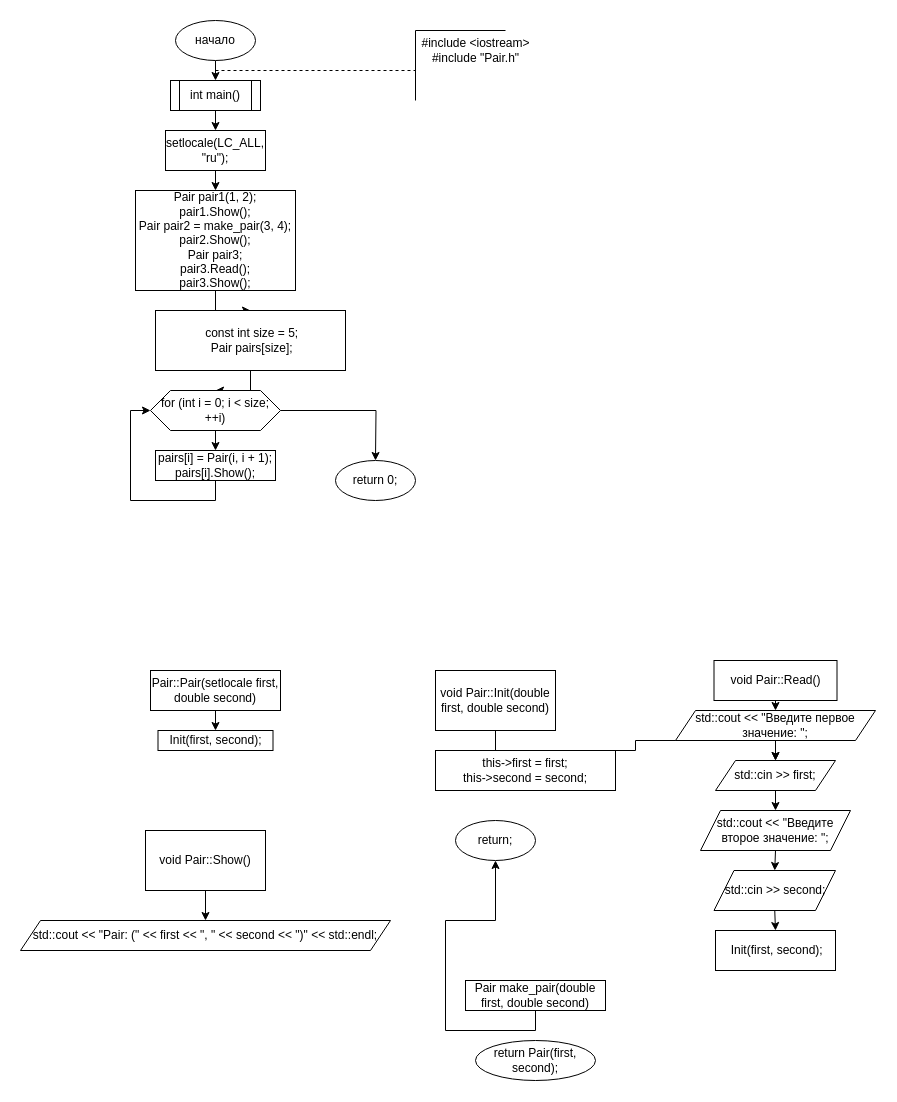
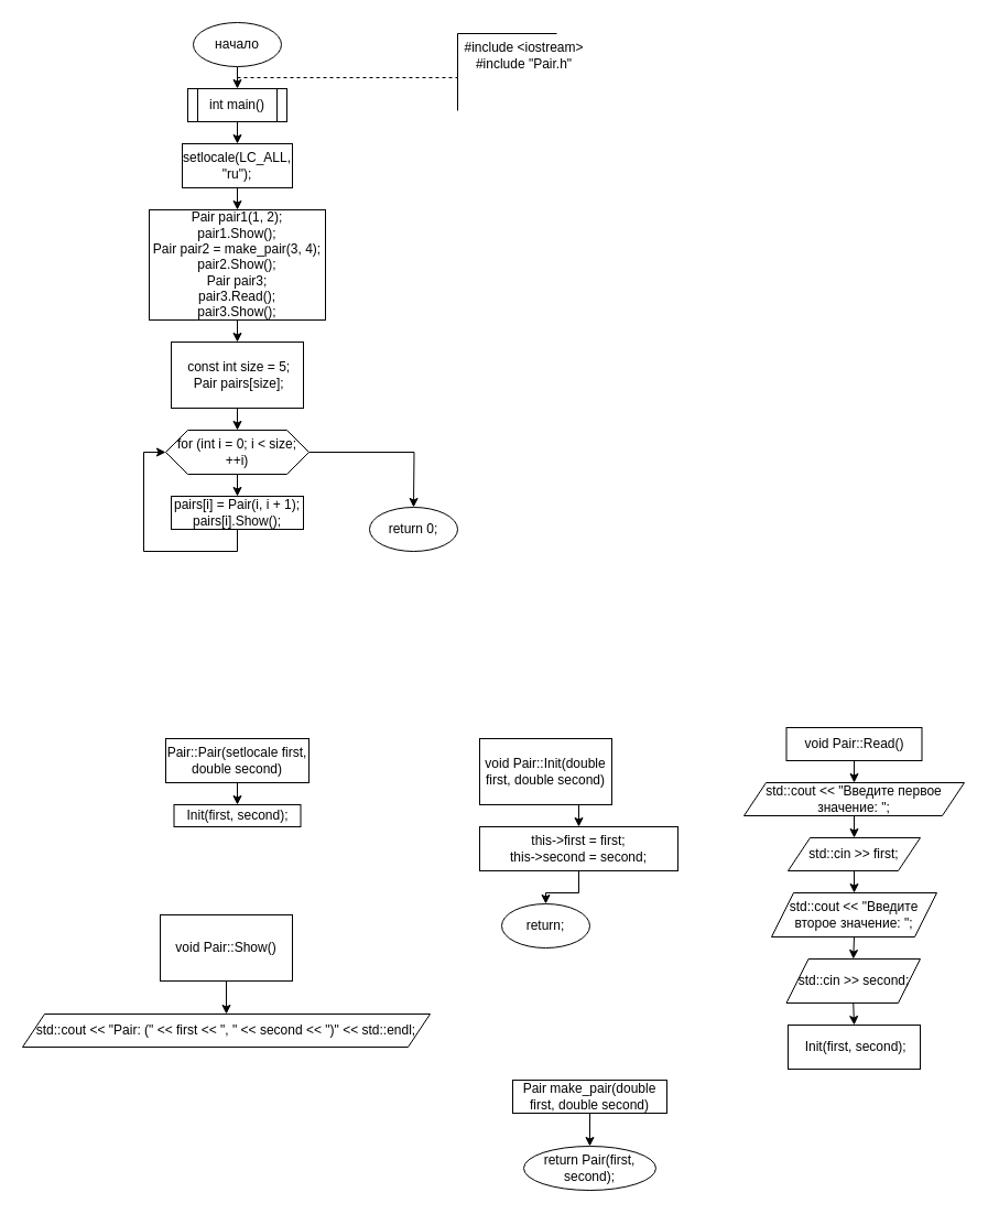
  <mxCell id="0" />
  <mxCell id="1" parent="0" />
  <mxCell id="2" style="edgeStyle=orthogonalEdgeStyle;rounded=0;orthogonalLoop=1;jettySize=auto;html=1;exitX=0.5;exitY=1;exitDx=0;exitDy=0;entryX=0.5;entryY=0;entryDx=0;entryDy=0;" edge="1" parent="1" source="3" target="5"><mxGeometry relative="1" as="geometry" /></mxCell>
  <mxCell id="3" value="начало" style="ellipse;whiteSpace=wrap;html=1;" vertex="1" parent="1"><mxGeometry x="175" width="80" height="40" as="geometry" y="20" /></mxCell>
  <mxCell id="4" style="edgeStyle=orthogonalEdgeStyle;rounded=0;orthogonalLoop=1;jettySize=auto;html=1;exitX=0.5;exitY=1;exitDx=0;exitDy=0;entryX=0.5;entryY=0;entryDx=0;entryDy=0;" edge="1" parent="1" source="5" target="7"><mxGeometry relative="1" as="geometry" /></mxCell>
  <mxCell id="5" value="int main()" style="shape=process;whiteSpace=wrap;html=1;backgroundOutline=1;" vertex="1" parent="1"><mxGeometry x="170" y="80" width="90" height="30" as="geometry" /></mxCell>
  <mxCell id="6" style="edgeStyle=orthogonalEdgeStyle;rounded=0;orthogonalLoop=1;jettySize=auto;html=1;exitX=0.5;exitY=1;exitDx=0;exitDy=0;entryX=0.5;entryY=0;entryDx=0;entryDy=0;" edge="1" parent="1" source="7" target="9"><mxGeometry relative="1" as="geometry" /></mxCell>
  <mxCell id="7" value="setlocale(LC_ALL, &quot;ru&quot;);" style="whiteSpace=wrap;html=1;" vertex="1" parent="1"><mxGeometry x="165" y="130" width="100" height="40" as="geometry" /></mxCell>
  <mxCell id="8" style="edgeStyle=orthogonalEdgeStyle;rounded=0;orthogonalLoop=1;jettySize=auto;html=1;exitX=0.5;exitY=1;exitDx=0;exitDy=0;entryX=0.5;entryY=0;entryDx=0;entryDy=0;" edge="1" parent="1" source="9" target="11"><mxGeometry relative="1" as="geometry" /></mxCell>
  <mxCell id="9" value="&lt;div&gt;Pair pair1(1, 2);&lt;/div&gt;&lt;div&gt;pair1.Show();&lt;/div&gt;&lt;div&gt;Pair pair2 = make_pair(3, 4);&lt;/div&gt;&lt;div&gt;pair2.Show();&lt;/div&gt;&lt;div&gt;&lt;span style=&quot;background-color: initial;&quot;&gt;Pair pair3;&lt;/span&gt;&lt;br&gt;&lt;/div&gt;&lt;div&gt;pair3.Read();&lt;/div&gt;&lt;div&gt;pair3.Show();&lt;/div&gt;" style="whiteSpace=wrap;html=1;" vertex="1" parent="1"><mxGeometry x="135" y="190" width="160" height="100" as="geometry" /></mxCell>
  <mxCell id="10" style="edgeStyle=orthogonalEdgeStyle;rounded=0;orthogonalLoop=1;jettySize=auto;html=1;exitX=0.5;exitY=1;exitDx=0;exitDy=0;entryX=0.5;entryY=0;entryDx=0;entryDy=0;" edge="1" parent="1" source="11" target="14"><mxGeometry relative="1" as="geometry" /></mxCell>
- <mxCell id="11" value="&lt;div&gt;&amp;nbsp;const int size = 5;&lt;/div&gt;&lt;div&gt;&amp;nbsp;Pair pairs[size];&lt;/div&gt;" style="whiteSpace=wrap;html=1;" vertex="1" parent="1"><mxGeometry x="155" y="310" width="190" height="60" as="geometry" /></mxCell>
+ <mxCell id="11" value="&lt;div&gt;&amp;nbsp;const int size = 5;&lt;/div&gt;&lt;div&gt;&amp;nbsp;Pair pairs[size];&lt;/div&gt;" style="whiteSpace=wrap;html=1;" vertex="1" parent="1"><mxGeometry x="155" y="310" width="120" height="60" as="geometry" /></mxCell>
  <mxCell id="12" style="edgeStyle=orthogonalEdgeStyle;rounded=0;orthogonalLoop=1;jettySize=auto;html=1;exitX=0.5;exitY=1;exitDx=0;exitDy=0;entryX=0.5;entryY=0;entryDx=0;entryDy=0;" edge="1" parent="1" source="14" target="16"><mxGeometry relative="1" as="geometry" /></mxCell>
  <mxCell id="13" style="edgeStyle=orthogonalEdgeStyle;rounded=0;orthogonalLoop=1;jettySize=auto;html=1;exitX=1;exitY=0.5;exitDx=0;exitDy=0;" edge="1" parent="1" source="14"><mxGeometry relative="1" as="geometry"><mxPoint x="375" y="460" as="targetPoint" /></mxGeometry></mxCell>
  <mxCell id="14" value="for (int i = 0; i &amp;lt; size; ++i)" style="shape=hexagon;perimeter=hexagonPerimeter2;whiteSpace=wrap;html=1;fixedSize=1;" vertex="1" parent="1"><mxGeometry x="150" y="390" width="130" height="40" as="geometry" /></mxCell>
  <mxCell id="15" style="edgeStyle=orthogonalEdgeStyle;rounded=0;orthogonalLoop=1;jettySize=auto;html=1;exitX=0.5;exitY=1;exitDx=0;exitDy=0;entryX=0;entryY=0.5;entryDx=0;entryDy=0;" edge="1" parent="1" source="16" target="14"><mxGeometry relative="1" as="geometry" /></mxCell>
  <mxCell id="16" value="&lt;div&gt;pairs[i] = Pair(i, i + 1);&lt;/div&gt;&lt;div&gt;pairs[i].Show();&lt;/div&gt;" style="whiteSpace=wrap;html=1;" vertex="1" parent="1"><mxGeometry x="155" y="450" width="120" height="30" as="geometry" /></mxCell>
  <mxCell id="17" value="return 0;" style="ellipse;whiteSpace=wrap;html=1;" vertex="1" parent="1"><mxGeometry x="335" y="460" width="80" height="40" as="geometry" /></mxCell>
  <mxCell id="18" value="" style="endArrow=none;dashed=1;html=1;rounded=0;" edge="1" parent="1"><mxGeometry width="50" height="50" relative="1" as="geometry"><mxPoint x="215" y="70" as="sourcePoint" /><mxPoint x="415" y="70" as="targetPoint" /></mxGeometry></mxCell>
  <mxCell id="19" value="" style="endArrow=none;html=1;rounded=0;" edge="1" parent="1"><mxGeometry width="50" height="50" relative="1" as="geometry"><mxPoint x="415" y="100" as="sourcePoint" /><mxPoint x="415" y="30" as="targetPoint" /></mxGeometry></mxCell>
  <mxCell id="20" value="" style="endArrow=none;html=1;rounded=0;" edge="1" parent="1"><mxGeometry width="50" height="50" relative="1" as="geometry"><mxPoint x="505" y="30" as="sourcePoint" /><mxPoint x="415" y="30" as="targetPoint" /></mxGeometry></mxCell>
  <mxCell id="21" value="&lt;div&gt;#include &amp;lt;iostream&amp;gt;&lt;/div&gt;&lt;div&gt;#include &quot;Pair.h&quot;&lt;/div&gt;" style="text;html=1;align=center;verticalAlign=middle;resizable=0;points=[];autosize=1;strokeColor=none;fillColor=none;" vertex="1" parent="1"><mxGeometry x="410" y="30" width="130" height="40" as="geometry" /></mxCell>
  <mxCell id="22" style="edgeStyle=orthogonalEdgeStyle;rounded=0;orthogonalLoop=1;jettySize=auto;html=1;exitX=0.5;exitY=1;exitDx=0;exitDy=0;entryX=0.5;entryY=0;entryDx=0;entryDy=0;" edge="1" parent="1" source="23" target="24"><mxGeometry relative="1" as="geometry" /></mxCell>
  <mxCell id="23" value="Pair::Pair(setlocale first, double second)" style="whiteSpace=wrap;html=1;" vertex="1" parent="1"><mxGeometry x="150" y="670" width="130" height="40" as="geometry" /></mxCell>
  <mxCell id="24" value="Init(first, second);" style="whiteSpace=wrap;html=1;" vertex="1" parent="1"><mxGeometry x="157.5" y="730" width="115" height="20" as="geometry" /></mxCell>
- <mxCell id="25" style="edgeStyle=orthogonalEdgeStyle;rounded=0;orthogonalLoop=1;jettySize=auto;html=1;exitX=0.5;exitY=1;exitDx=0;exitDy=0;" edge="1" parent="1" source="26" target="35"><mxGeometry relative="1" as="geometry" /></mxCell>
+ <mxCell id="25" style="edgeStyle=orthogonalEdgeStyle;rounded=0;orthogonalLoop=1;jettySize=auto;html=1;exitX=0.5;exitY=1;exitDx=0;exitDy=0;entryX=0.5;entryY=0;entryDx=0;entryDy=0;" edge="1" parent="1" source="26" target="28"><mxGeometry relative="1" as="geometry" /></mxCell>
  <mxCell id="26" value="void Pair::Init(double first, double second)" style="whiteSpace=wrap;html=1;" vertex="1" parent="1"><mxGeometry x="435" y="670" width="120" height="60" as="geometry" /></mxCell>
+ <mxCell id="27" style="edgeStyle=orthogonalEdgeStyle;rounded=0;orthogonalLoop=1;jettySize=auto;html=1;exitX=0.5;exitY=1;exitDx=0;exitDy=0;entryX=0.5;entryY=0;entryDx=0;entryDy=0;" edge="1" parent="1" source="28" target="29"><mxGeometry relative="1" as="geometry" /></mxCell>
  <mxCell id="28" value="&lt;div&gt;this-&amp;gt;first = first;&lt;/div&gt;&lt;div&gt;this-&amp;gt;second = second;&lt;/div&gt;" style="whiteSpace=wrap;html=1;" vertex="1" parent="1"><mxGeometry x="435" y="750" width="180" height="40" as="geometry" /></mxCell>
  <mxCell id="29" value="return;" style="ellipse;whiteSpace=wrap;html=1;" vertex="1" parent="1"><mxGeometry x="455" y="820" width="80" height="40" as="geometry" /></mxCell>
  <mxCell id="30" style="edgeStyle=orthogonalEdgeStyle;rounded=0;orthogonalLoop=1;jettySize=auto;html=1;exitX=0.5;exitY=1;exitDx=0;exitDy=0;entryX=0.5;entryY=0;entryDx=0;entryDy=0;" edge="1" parent="1" source="31" target="33"><mxGeometry relative="1" as="geometry" /></mxCell>
- <mxCell id="31" value="void Pair::Read()" style="whiteSpace=wrap;html=1;" vertex="1" parent="1"><mxGeometry x="713.5" y="660" width="123" height="40" as="geometry" /></mxCell>
+ <mxCell id="31" value="void Pair::Read()" style="whiteSpace=wrap;html=1;" vertex="1" parent="1"><mxGeometry x="713.5" y="660" width="123" height="30" as="geometry" /></mxCell>
  <mxCell id="32" style="edgeStyle=orthogonalEdgeStyle;rounded=0;orthogonalLoop=1;jettySize=auto;html=1;exitX=0.5;exitY=1;exitDx=0;exitDy=0;entryX=0.5;entryY=0;entryDx=0;entryDy=0;" edge="1" parent="1" source="33" target="35"><mxGeometry relative="1" as="geometry" /></mxCell>
  <mxCell id="33" value="std::cout &amp;lt;&amp;lt; &quot;Введите первое значение: &quot;;" style="shape=parallelogram;perimeter=parallelogramPerimeter;whiteSpace=wrap;html=1;fixedSize=1;" vertex="1" parent="1"><mxGeometry x="675" y="710" width="200" height="30" as="geometry" /></mxCell>
  <mxCell id="34" style="edgeStyle=orthogonalEdgeStyle;rounded=0;orthogonalLoop=1;jettySize=auto;html=1;exitX=0.5;exitY=1;exitDx=0;exitDy=0;entryX=0.5;entryY=0;entryDx=0;entryDy=0;" edge="1" parent="1" source="35" target="37"><mxGeometry relative="1" as="geometry" /></mxCell>
  <mxCell id="35" value="std::cin &amp;gt;&amp;gt; first;" style="shape=parallelogram;perimeter=parallelogramPerimeter;whiteSpace=wrap;html=1;fixedSize=1;" vertex="1" parent="1"><mxGeometry x="715" y="760" width="120" height="30" as="geometry" /></mxCell>
  <mxCell id="36" style="edgeStyle=orthogonalEdgeStyle;rounded=0;orthogonalLoop=1;jettySize=auto;html=1;exitX=0.5;exitY=1;exitDx=0;exitDy=0;entryX=0.5;entryY=0;entryDx=0;entryDy=0;" edge="1" parent="1" source="37" target="39"><mxGeometry relative="1" as="geometry" /></mxCell>
  <mxCell id="37" value="std::cout &amp;lt;&amp;lt; &quot;Введите второе значение: &quot;;" style="shape=parallelogram;perimeter=parallelogramPerimeter;whiteSpace=wrap;html=1;fixedSize=1;" vertex="1" parent="1"><mxGeometry x="700" y="810" width="150" height="40" as="geometry" /></mxCell>
  <mxCell id="38" style="edgeStyle=orthogonalEdgeStyle;rounded=0;orthogonalLoop=1;jettySize=auto;html=1;exitX=0.5;exitY=1;exitDx=0;exitDy=0;entryX=0.5;entryY=0;entryDx=0;entryDy=0;" edge="1" parent="1" source="39" target="40"><mxGeometry relative="1" as="geometry" /></mxCell>
  <mxCell id="39" value="std::cin &amp;gt;&amp;gt; second;" style="shape=parallelogram;perimeter=parallelogramPerimeter;whiteSpace=wrap;html=1;fixedSize=1;" vertex="1" parent="1"><mxGeometry x="713.5" y="870" width="121.5" height="40" as="geometry" /></mxCell>
  <mxCell id="40" value="&amp;nbsp;Init(first, second);" style="whiteSpace=wrap;html=1;" vertex="1" parent="1"><mxGeometry x="715" y="930" width="120" height="40" as="geometry" /></mxCell>
  <mxCell id="41" style="edgeStyle=orthogonalEdgeStyle;rounded=0;orthogonalLoop=1;jettySize=auto;html=1;exitX=0.5;exitY=1;exitDx=0;exitDy=0;entryX=0.5;entryY=0;entryDx=0;entryDy=0;" edge="1" parent="1" source="42" target="43"><mxGeometry relative="1" as="geometry" /></mxCell>
  <mxCell id="42" value="void Pair::Show()" style="whiteSpace=wrap;html=1;" vertex="1" parent="1"><mxGeometry x="145" y="830" width="120" height="60" as="geometry" /></mxCell>
  <mxCell id="43" value="std::cout &amp;lt;&amp;lt; &quot;Pair: (&quot; &amp;lt;&amp;lt; first &amp;lt;&amp;lt; &quot;, &quot; &amp;lt;&amp;lt; second &amp;lt;&amp;lt; &quot;)&quot; &amp;lt;&amp;lt; std::endl;" style="shape=parallelogram;perimeter=parallelogramPerimeter;whiteSpace=wrap;html=1;fixedSize=1;" vertex="1" parent="1"><mxGeometry x="20" y="920" width="370" height="30" as="geometry" /></mxCell>
- <mxCell id="44" style="edgeStyle=orthogonalEdgeStyle;rounded=0;orthogonalLoop=1;jettySize=auto;html=1;exitX=0.5;exitY=1;exitDx=0;exitDy=0;" edge="1" parent="1" source="45" target="29"><mxGeometry relative="1" as="geometry" /></mxCell>
+ <mxCell id="44" style="edgeStyle=orthogonalEdgeStyle;rounded=0;orthogonalLoop=1;jettySize=auto;html=1;exitX=0.5;exitY=1;exitDx=0;exitDy=0;entryX=0.5;entryY=0;entryDx=0;entryDy=0;" edge="1" parent="1" source="45" target="46"><mxGeometry relative="1" as="geometry" /></mxCell>
  <mxCell id="45" value="Pair make_pair(double first, double second)" style="whiteSpace=wrap;html=1;" vertex="1" parent="1"><mxGeometry x="465" y="980" width="140" height="30" as="geometry" /></mxCell>
  <mxCell id="46" value="return Pair(first, second);" style="ellipse;whiteSpace=wrap;html=1;" vertex="1" parent="1"><mxGeometry x="475" y="1040" width="120" height="40" as="geometry" /></mxCell>
